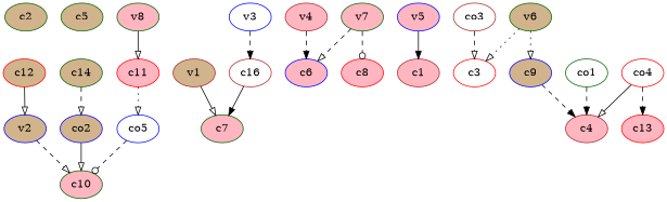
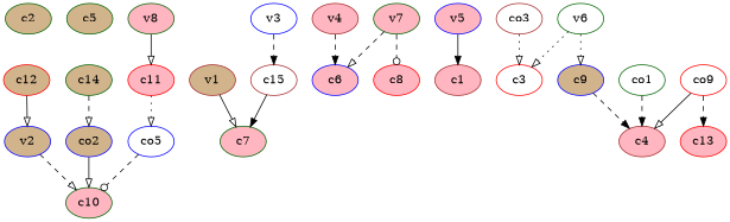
  strict digraph {
    node [color=darkgreen fillcolor=lightpink style=filled]
    edge [arrowhead=onormal style=dashed weight=1]
    c2 [fillcolor=tan]
    c5 [fillcolor=tan]
    c11 [color=red]
    co5 [color=blue fillcolor=white]
    c10
    c12 [color=red fillcolor=tan]
    v2 [color=blue fillcolor=tan]
    c14 [fillcolor=tan]
    co2 [color=blue fillcolor=tan]
-   c15 [color=brown fillcolor=white label=c16]
+   c15 [color=brown fillcolor=white]
    c7
    c6 [color=blue]
    v7
    c8 [color=red]
    v1 [color=brown fillcolor=tan]
    v3 [color=blue fillcolor=white]
    v4 [color=brown]
    v5 [color=blue]
    c1 [color=brown]
-   v6 [fillcolor=tan]
+   v6 [fillcolor=white]
    c3 [color=red fillcolor=white]
    c9 [color=blue fillcolor=tan]
    c4 [color=brown]
    v8
    co1 [fillcolor=white]
    co3 [color=brown fillcolor=white]
-   co4 [color=red fillcolor=white]
+   co4 [color=red fillcolor=white label=co9]
    c13 [color=red]
    c11 -> co5 [style=dotted]
    co5 -> c10 [arrowhead=odot]
    c12 -> v2 [style=solid]
    v2 -> c10
    c14 -> co2
    co2 -> c10 [style=solid]
    c15 -> c7 [arrowhead=normal style=solid]
    v7 -> c6
    v7 -> c8 [arrowhead=odot]
    v1 -> c7 [style=solid]
    v3 -> c15 [arrowhead=normal]
    v4 -> c6 [arrowhead=normal]
    v5 -> c1 [arrowhead=normal style=solid]
    v6 -> c3 [style=dotted]
    v6 -> c9 [style=dotted]
    c9 -> c4 [arrowhead=normal]
    v8 -> c11 [style=solid]
    co1 -> c4 [arrowhead=normal]
-   co3 -> c3
+   co3 -> c3 [style=dotted]
    co4 -> c4 [style=solid]
    co4 -> c13 [arrowhead=normal]
  }
